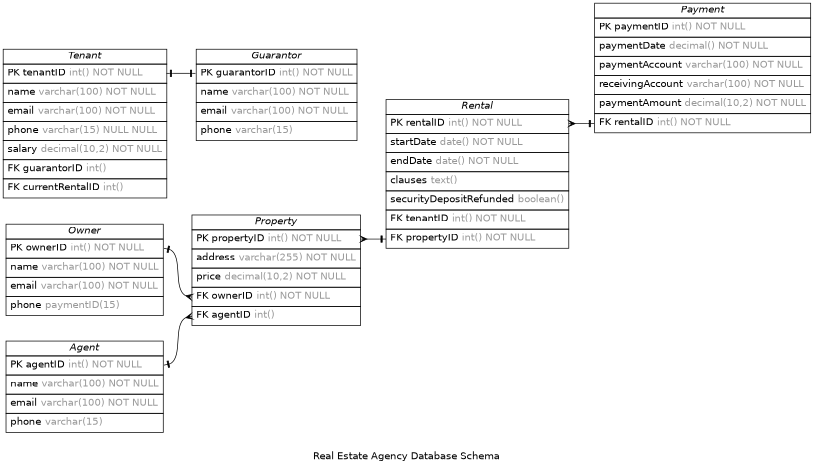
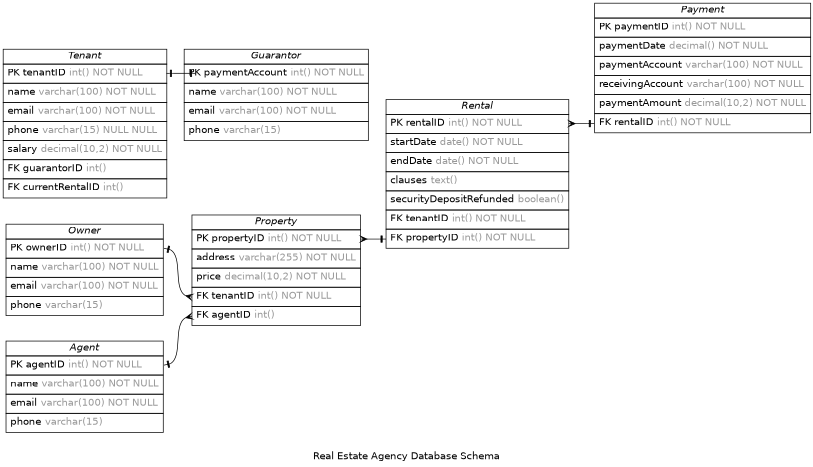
  digraph {
    concentrate=true
    fontname=Helvetica
    label="Real Estate Agency Database Schema"
    nodesep=0.5
    rankdir=LR
    splines=spline
    node [fontname=Helvetica shape=plain]
    edge [arrowhead=noneotee arrowsize=0.9 arrowtail=noneotee dir=both fontname=Helvetica fontsize=12 labelangle=32 labeldistance=1.8 penwidth=1.0]
    n1 [label=<         <table border="0" cellborder="1" cellspacing="0" >         <tr><td><i>Agent</i></td></tr>         <tr><td port="agentID" align="left" cellpadding="5">PK agentID <font color="grey60">int() NOT NULL</font></td></tr>         <tr><td port="name" align="left" cellpadding="5">name <font color="grey60">varchar(100) NOT NULL</font></td></tr>         <tr><td port="email" align="left" cellpadding="5">email <font color="grey60">varchar(100) NOT NULL</font></td></tr>         <tr><td port="phone" align="left" cellpadding="5">phone <font color="grey60">varchar(15)</font></td></tr>     </table>>]
-   n2 [label=<         <table border="0" cellborder="1" cellspacing="0" >         <tr><td><i>Property</i></td></tr>         <tr><td port="propertyID" align="left" cellpadding="5">PK propertyID <font color="grey60">int() NOT NULL</font></td></tr>         <tr><td port="address" align="left" cellpadding="5">address <font color="grey60">varchar(255) NOT NULL</font></td></tr>         <tr><td port="price" align="left" cellpadding="5">price <font color="grey60">decimal(10,2) NOT NULL</font></td></tr>         <tr><td port="ownerID" align="left" cellpadding="5">FK ownerID <font color="grey60">int() NOT NULL</font></td></tr>         <tr><td port="agentID" align="left" cellpadding="5">FK agentID <font color="grey60">int()</font></td></tr>     </table>>]
+   n2 [label=<         <table border="0" cellborder="1" cellspacing="0" >         <tr><td><i>Property</i></td></tr>         <tr><td port="propertyID" align="left" cellpadding="5">PK propertyID <font color="grey60">int() NOT NULL</font></td></tr>         <tr><td port="address" align="left" cellpadding="5">address <font color="grey60">varchar(255) NOT NULL</font></td></tr>         <tr><td port="price" align="left" cellpadding="5">price <font color="grey60">decimal(10,2) NOT NULL</font></td></tr>         <tr><td port="ownerID" align="left" cellpadding="5">FK tenantID <font color="grey60">int() NOT NULL</font></td></tr>         <tr><td port="agentID" align="left" cellpadding="5">FK agentID <font color="grey60">int()</font></td></tr>     </table>>]
    n3 [label=<         <table border="0" cellborder="1" cellspacing="0" >         <tr><td><i>Rental</i></td></tr>         <tr><td port="rentalID" align="left" cellpadding="5">PK rentalID <font color="grey60">int() NOT NULL</font></td></tr>         <tr><td port="startDate" align="left" cellpadding="5">startDate <font color="grey60">date() NOT NULL</font></td></tr>         <tr><td port="endDate" align="left" cellpadding="5">endDate <font color="grey60">date() NOT NULL</font></td></tr>         <tr><td port="clauses" align="left" cellpadding="5">clauses <font color="grey60">text()</font></td></tr>         <tr><td port="securityDepositRefunded" align="left" cellpadding="5">securityDepositRefunded <font color="grey60">boolean()</font></td></tr>         <tr><td port="tenantID" align="left" cellpadding="5">FK tenantID <font color="grey60">int() NOT NULL</font></td></tr>         <tr><td port="propertyID" align="left" cellpadding="5">FK propertyID <font color="grey60">int() NOT NULL</font></td></tr>     </table>>]
    n4 [label=<         <table border="0" cellborder="1" cellspacing="0" >         <tr><td><i>Tenant</i></td></tr>         <tr><td port="tenantID" align="left" cellpadding="5">PK tenantID <font color="grey60">int() NOT NULL</font></td></tr>         <tr><td port="name" align="left" cellpadding="5">name <font color="grey60">varchar(100) NOT NULL</font></td></tr>         <tr><td port="email" align="left" cellpadding="5">email <font color="grey60">varchar(100) NOT NULL</font></td></tr>         <tr><td port="phone" align="left" cellpadding="5">phone <font color="grey60">varchar(15) NULL NULL</font></td></tr>         <tr><td port="salary" align="left" cellpadding="5">salary <font color="grey60">decimal(10,2) NOT NULL</font></td></tr>         <tr><td port="guarantorID" align="left" cellpadding="5">FK guarantorID <font color="grey60">int()</font></td></tr>         <tr><td port="currentRentalID" align="left" cellpadding="5">FK currentRentalID <font color="grey60">int()</font></td></tr>     </table>>]
-   n5 [label=<         <table border="0" cellborder="1" cellspacing="0" >         <tr><td><i>Guarantor</i></td></tr>         <tr><td port="guarantorID" align="left" cellpadding="5">PK guarantorID <font color="grey60">int() NOT NULL</font></td></tr>         <tr><td port="name" align="left" cellpadding="5">name <font color="grey60">varchar(100) NOT NULL</font></td></tr>         <tr><td port="email" align="left" cellpadding="5">email <font color="grey60">varchar(100) NOT NULL</font></td></tr>         <tr><td port="phone" align="left" cellpadding="5">phone <font color="grey60">varchar(15)</font></td></tr>     </table>>]
+   n5 [label=<         <table border="0" cellborder="1" cellspacing="0" >         <tr><td><i>Guarantor</i></td></tr>         <tr><td port="guarantorID" align="left" cellpadding="5">PK paymentAccount <font color="grey60">int() NOT NULL</font></td></tr>         <tr><td port="name" align="left" cellpadding="5">name <font color="grey60">varchar(100) NOT NULL</font></td></tr>         <tr><td port="email" align="left" cellpadding="5">email <font color="grey60">varchar(100) NOT NULL</font></td></tr>         <tr><td port="phone" align="left" cellpadding="5">phone <font color="grey60">varchar(15)</font></td></tr>     </table>>]
    n6 [label=<         <table border="0" cellborder="1" cellspacing="0" >         <tr><td><i>Payment</i></td></tr>         <tr><td port="paymentID" align="left" cellpadding="5">PK paymentID <font color="grey60">int() NOT NULL</font></td></tr>         <tr><td port="paymentDate" align="left" cellpadding="5">paymentDate <font color="grey60">decimal() NOT NULL</font></td></tr>         <tr><td port="paymentAccount" align="left" cellpadding="5">paymentAccount <font color="grey60">varchar(100) NOT NULL</font></td></tr>         <tr><td port="receivingAccount" align="left" cellpadding="5">receivingAccount <font color="grey60">varchar(100) NOT NULL</font></td></tr>         <tr><td port="paymentAmount" align="left" cellpadding="5">paymentAmount <font color="grey60">decimal(10,2) NOT NULL</font></td></tr>         <tr><td port="rentalID" align="left" cellpadding="5">FK rentalID <font color="grey60">int() NOT NULL</font></td></tr>     </table>>]
-   n7 [label=<         <table border="0" cellborder="1" cellspacing="0" >         <tr><td><i>Owner</i></td></tr>         <tr><td port="ownerID" align="left" cellpadding="5">PK ownerID <font color="grey60">int() NOT NULL</font></td></tr>         <tr><td port="name" align="left" cellpadding="5">name <font color="grey60">varchar(100) NOT NULL</font></td></tr>         <tr><td port="email" align="left" cellpadding="5">email <font color="grey60">varchar(100) NOT NULL</font></td></tr>         <tr><td port="phone" align="left" cellpadding="5">phone <font color="grey60">paymentID(15)</font></td></tr>     </table>>]
+   n7 [label=<         <table border="0" cellborder="1" cellspacing="0" >         <tr><td><i>Owner</i></td></tr>         <tr><td port="ownerID" align="left" cellpadding="5">PK ownerID <font color="grey60">int() NOT NULL</font></td></tr>         <tr><td port="name" align="left" cellpadding="5">name <font color="grey60">varchar(100) NOT NULL</font></td></tr>         <tr><td port="email" align="left" cellpadding="5">email <font color="grey60">varchar(100) NOT NULL</font></td></tr>         <tr><td port="phone" align="left" cellpadding="5">phone <font color="grey60">varchar(15)</font></td></tr>     </table>>]
    n1 -> n2 [arrowhead=ocrow headport=agentID tailport=agentID]
    n2 -> n3 [arrowtail=ocrow headport=propertyID tailport=propertyID]
    n3 -> n6 [arrowtail=ocrow headport=rentalID tailport=rentalID]
    n4 -> n5 [headport=guarantorID tailport=tenantID]
    n7 -> n2 [arrowhead=ocrow headport=ownerID tailport=ownerID]
  }
